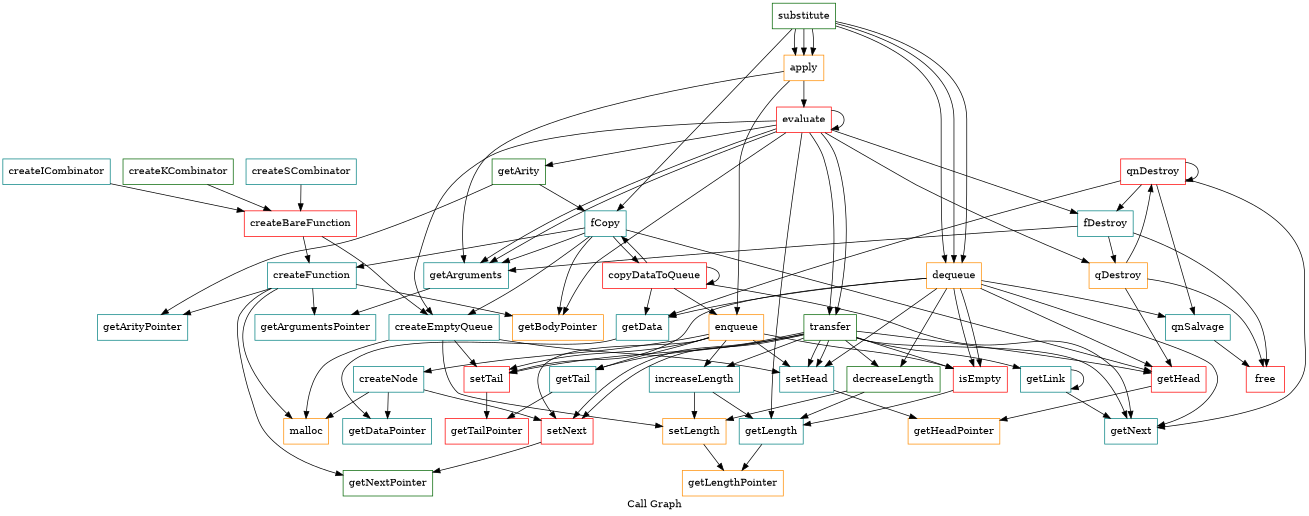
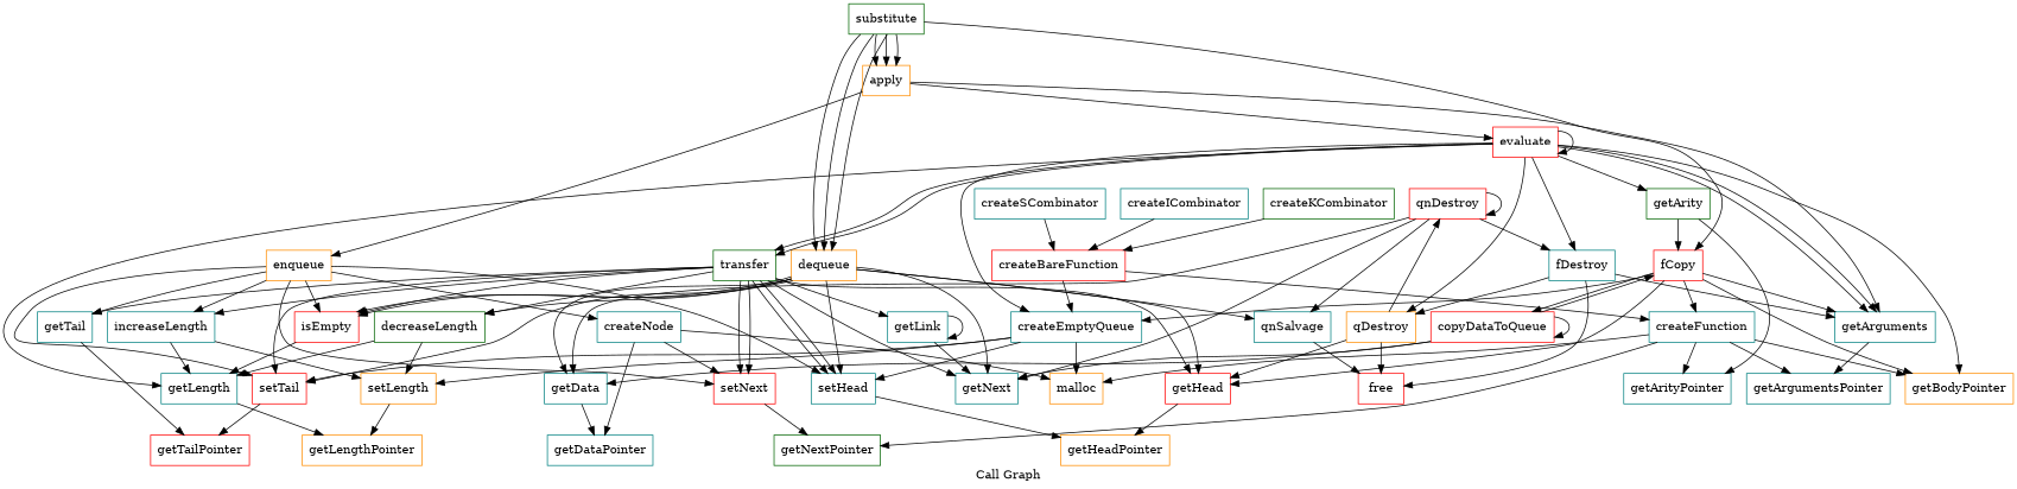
  digraph {
    label="Call Graph"
    node [color=teal shape=record]
    n1 [color=darkorange label="{malloc}"]
    n2 [color=red label="{free}"]
    n3 [color=darkorange label="{getBodyPointer}"]
    n4 [label="{getArityPointer}"]
    n5 [label="{getArgumentsPointer}"]
    n6 [label="{getDataPointer}"]
    n7 [color=darkgreen label="{getNextPointer}"]
    n8 [color=darkorange label="{getLengthPointer}"]
    n9 [color=darkorange label="{getHeadPointer}"]
    n10 [color=red label="{getTailPointer}"]
    n11 [label="{getData}"]
    n12 [label="{getNext}"]
    n13 [color=red label="{setNext}"]
    n14 [label="{getLink}"]
    n15 [label="{createNode}"]
    n16 [color=red label="{qnDestroy}"]
    n17 [label="{fDestroy}"]
    n18 [label="{qnSalvage}"]
    n19 [label="{getArguments}"]
    n20 [color=darkorange label="{qDestroy}"]
    n21 [color=red label="{getHead}"]
    n22 [label="{getLength}"]
    n23 [color=darkorange label="{setLength}"]
    n24 [label="{setHead}"]
    n25 [label="{getTail}"]
    n26 [color=red label="{setTail}"]
    n27 [color=red label="{isEmpty}"]
    n28 [label="{increaseLength}"]
    n29 [color=darkgreen label="{decreaseLength}"]
    n30 [color=darkorange label="{enqueue}"]
    n31 [color=darkorange label="{dequeue}"]
    n32 [color=darkgreen label="{transfer}"]
    n33 [label="{createEmptyQueue}"]
    n34 [color=red label="{copyDataToQueue}"]
-   n35 [label="{fCopy}"]
+   n35 [color=red label="{fCopy}"]
    n36 [label="{createFunction}"]
    n37 [color=darkgreen label="{getArity}"]
    n38 [color=darkgreen label="{substitute}"]
    n39 [color=darkorange label="{apply}"]
    n40 [color=red label="{evaluate}"]
    n41 [color=red label="{createBareFunction}"]
    n42 [label="{createICombinator}"]
    n43 [color=darkgreen label="{createKCombinator}"]
    n44 [label="{createSCombinator}"]
    n11 -> n6
    n13 -> n7
    n14 -> n12
    n14 -> n14
    n15 -> n1
    n15 -> n6
    n15 -> n13
    n16 -> n11
    n16 -> n12
    n16 -> n16
    n16 -> n17
    n16 -> n18
    n17 -> n2
    n17 -> n19
    n17 -> n20
    n18 -> n2
    n19 -> n5
    n20 -> n2
    n20 -> n16
    n20 -> n21
    n21 -> n9
    n22 -> n8
    n23 -> n8
    n24 -> n9
    n25 -> n10
    n26 -> n10
    n27 -> n22
    n28 -> n22
    n28 -> n23
    n29 -> n22
    n29 -> n23
    n30 -> n13
    n30 -> n15
    n30 -> n24
    n30 -> n25
    n30 -> n26
    n30 -> n27
    n30 -> n28
    n31 -> n11
    n31 -> n12
    n31 -> n18
    n31 -> n21
    n31 -> n24
    n31 -> n26
    n31 -> n27
    n31 -> n27
    n31 -> n29
    n32 -> n12
    n32 -> n13
    n32 -> n13
    n32 -> n14
    n32 -> n21
    n32 -> n24
    n32 -> n24
    n32 -> n25
    n32 -> n26
    n32 -> n27
    n32 -> n28
    n32 -> n29
    n33 -> n1
    n33 -> n23
    n33 -> n24
    n33 -> n26
    n34 -> n11
    n34 -> n12
-   n34 -> n30
    n34 -> n34
    n34 -> n35
    n35 -> n3
    n35 -> n19
    n35 -> n21
    n35 -> n33
    n35 -> n34
    n35 -> n36
    n36 -> n1
    n36 -> n3
    n36 -> n4
    n36 -> n5
    n36 -> n7
    n37 -> n4
    n37 -> n35
    n38 -> n31
    n38 -> n31
    n38 -> n31
    n38 -> n35
    n38 -> n39
    n38 -> n39
    n38 -> n39
    n39 -> n19
    n39 -> n30
    n39 -> n40
    n40 -> n3
    n40 -> n17
    n40 -> n19
    n40 -> n19
    n40 -> n20
    n40 -> n22
    n40 -> n32
    n40 -> n32
    n40 -> n33
    n40 -> n37
    n40 -> n40
    n41 -> n33
    n41 -> n36
    n42 -> n41
    n43 -> n41
    n44 -> n41
  }
